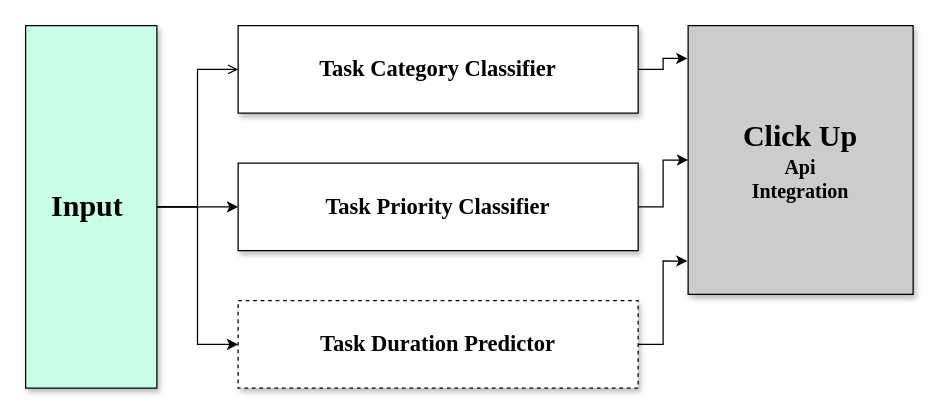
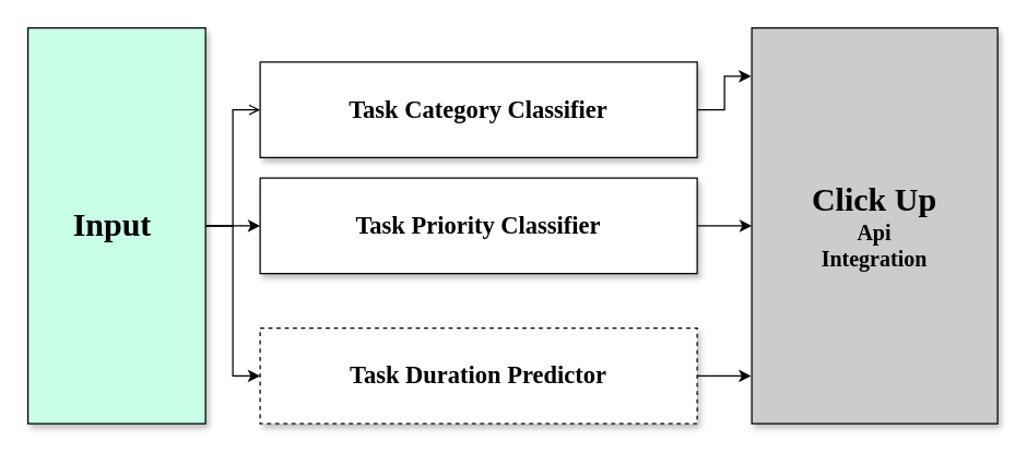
  <mxCell id="0" />
  <mxCell id="1" parent="0" />
  <mxCell id="2" value="" style="edgeStyle=orthogonalEdgeStyle;rounded=0;orthogonalLoop=1;jettySize=auto;html=1;" edge="1" parent="1" source="5" target="9"><mxGeometry relative="1" as="geometry" /></mxCell>
  <mxCell id="3" style="edgeStyle=orthogonalEdgeStyle;rounded=0;orthogonalLoop=1;jettySize=auto;html=1;exitX=1;exitY=0.5;exitDx=0;exitDy=0;endArrow=open;" edge="1" parent="1" source="5" target="7"><mxGeometry relative="1" as="geometry" /></mxCell>
  <mxCell id="4" style="edgeStyle=orthogonalEdgeStyle;rounded=0;orthogonalLoop=1;jettySize=auto;html=1;exitX=1;exitY=0.5;exitDx=0;exitDy=0;" edge="1" parent="1" source="5" target="11"><mxGeometry relative="1" as="geometry" /></mxCell>
- <mxCell id="5" value="&lt;font style=&quot;font-size: 24px;&quot; face=&quot;Garamond&quot;&gt;&lt;b&gt;Input&amp;nbsp;&lt;/b&gt;&lt;/font&gt;" style="rounded=0;whiteSpace=wrap;html=1;shadow=1;align=center;fillColor=#C9FFE8;" vertex="1" parent="1"><mxGeometry x="20" y="20" width="105" height="290" as="geometry" /></mxCell>
+ <mxCell id="5" value="&lt;font style=&quot;font-size: 24px;&quot; face=&quot;Garamond&quot;&gt;&lt;b&gt;Input&amp;nbsp;&lt;/b&gt;&lt;/font&gt;" style="rounded=0;whiteSpace=wrap;html=1;shadow=1;align=center;fillColor=#C9FFE8;" vertex="1" parent="1"><mxGeometry x="20" y="20" width="130" height="290" as="geometry" /></mxCell>
  <mxCell id="6" style="edgeStyle=orthogonalEdgeStyle;rounded=0;orthogonalLoop=1;jettySize=auto;html=1;exitX=1;exitY=0.5;exitDx=0;exitDy=0;entryX=-0.003;entryY=0.122;entryDx=0;entryDy=0;entryPerimeter=0;" edge="1" parent="1" source="7" target="12"><mxGeometry relative="1" as="geometry" /></mxCell>
- <mxCell id="7" value="&lt;h2&gt;&lt;font face=&quot;Garamond&quot;&gt;Task Category Classifier&lt;/font&gt;&lt;/h2&gt;" style="rounded=0;whiteSpace=wrap;html=1;shadow=1;" vertex="1" parent="1"><mxGeometry x="190" y="20" width="320" height="70" as="geometry" /></mxCell>
+ <mxCell id="7" value="&lt;h2&gt;&lt;font face=&quot;Garamond&quot;&gt;Task Category Classifier&lt;/font&gt;&lt;/h2&gt;" style="rounded=0;whiteSpace=wrap;html=1;shadow=1;" vertex="1" parent="1"><mxGeometry x="190" y="45" width="320" height="70" as="geometry" /></mxCell>
  <mxCell id="8" value="" style="edgeStyle=orthogonalEdgeStyle;rounded=0;orthogonalLoop=1;jettySize=auto;html=1;" edge="1" parent="1" source="9" target="12"><mxGeometry relative="1" as="geometry" /></mxCell>
  <mxCell id="9" value="&lt;h2&gt;&lt;font face=&quot;Garamond&quot;&gt;Task Priority Classifier&lt;/font&gt;&lt;/h2&gt;" style="rounded=0;whiteSpace=wrap;html=1;shadow=1;" vertex="1" parent="1"><mxGeometry x="190" y="130" width="320" height="70" as="geometry" /></mxCell>
  <mxCell id="10" style="edgeStyle=orthogonalEdgeStyle;rounded=0;orthogonalLoop=1;jettySize=auto;html=1;exitX=1;exitY=0.5;exitDx=0;exitDy=0;entryX=-0.003;entryY=0.876;entryDx=0;entryDy=0;entryPerimeter=0;" edge="1" parent="1" source="11" target="12"><mxGeometry relative="1" as="geometry" /></mxCell>
  <mxCell id="11" value="&lt;h2&gt;&lt;font face=&quot;Garamond&quot;&gt;Task Duration Predictor&lt;/font&gt;&lt;/h2&gt;" style="rounded=0;whiteSpace=wrap;html=1;shadow=1;dashed=1;" vertex="1" parent="1"><mxGeometry x="190" y="240" width="320" height="70" as="geometry" /></mxCell>
- <mxCell id="12" value="&lt;font style=&quot;font-size: 24px;&quot; face=&quot;Garamond&quot;&gt;&lt;b&gt;Click Up&lt;/b&gt;&lt;/font&gt;&lt;div&gt;&lt;font size=&quot;3&quot; face=&quot;Garamond&quot;&gt;&lt;b&gt;Api&lt;/b&gt;&lt;/font&gt;&lt;/div&gt;&lt;div&gt;&lt;font size=&quot;3&quot; face=&quot;Garamond&quot;&gt;&lt;b&gt;Integration&lt;/b&gt;&lt;/font&gt;&lt;/div&gt;" style="rounded=0;whiteSpace=wrap;html=1;shadow=1;align=center;fillColor=#CCCCCC;" vertex="1" parent="1"><mxGeometry x="550" y="20" width="180" height="215" as="geometry" /></mxCell>
+ <mxCell id="12" value="&lt;font style=&quot;font-size: 24px;&quot; face=&quot;Garamond&quot;&gt;&lt;b&gt;Click Up&lt;/b&gt;&lt;/font&gt;&lt;div&gt;&lt;font size=&quot;3&quot; face=&quot;Garamond&quot;&gt;&lt;b&gt;Api&lt;/b&gt;&lt;/font&gt;&lt;/div&gt;&lt;div&gt;&lt;font size=&quot;3&quot; face=&quot;Garamond&quot;&gt;&lt;b&gt;Integration&lt;/b&gt;&lt;/font&gt;&lt;/div&gt;" style="rounded=0;whiteSpace=wrap;html=1;shadow=1;align=center;fillColor=#CCCCCC;" vertex="1" parent="1"><mxGeometry x="550" y="20" width="180" height="290" as="geometry" /></mxCell>
